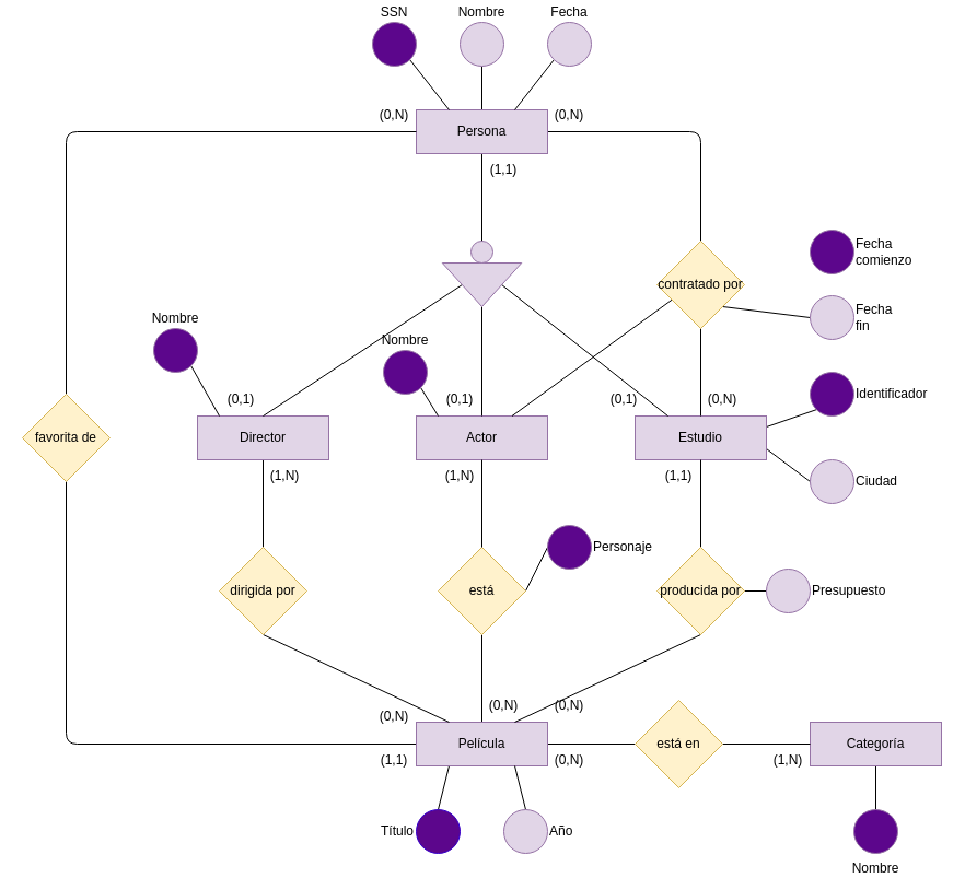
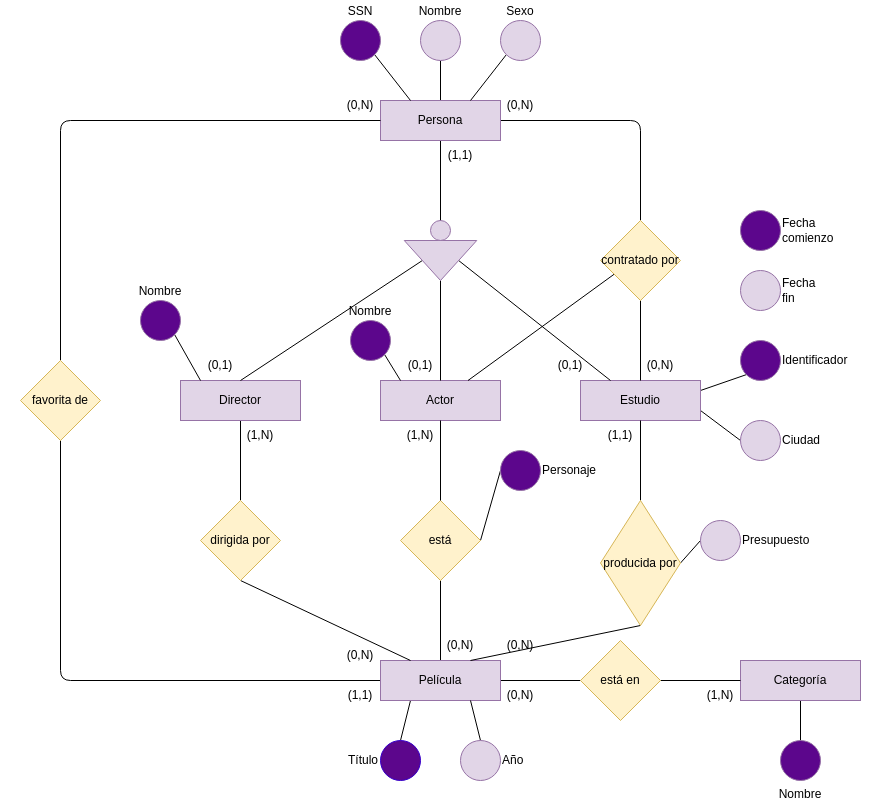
  <mxCell id="0" />
  <mxCell id="1" parent="0" />
  <mxCell id="2" style="edgeStyle=none;html=1;entryX=0.5;entryY=1;entryDx=0;entryDy=0;endArrow=none;endFill=0;exitX=0.5;exitY=0;exitDx=0;exitDy=0;" parent="1" target="14" edge="1" source="6"><mxGeometry relative="1" as="geometry"><mxPoint x="500" y="110" as="sourcePoint" /></mxGeometry></mxCell>
  <mxCell id="3" style="edgeStyle=none;html=1;exitX=1;exitY=0.5;exitDx=0;exitDy=0;entryX=0.5;entryY=0;entryDx=0;entryDy=0;endArrow=none;endFill=0;" edge="1" parent="1" source="6" target="46"><mxGeometry relative="1" as="geometry"><Array as="points"><mxPoint x="640" y="120" /></Array></mxGeometry></mxCell>
  <mxCell id="4" style="edgeStyle=none;html=1;exitX=0.5;exitY=1;exitDx=0;exitDy=0;entryX=0;entryY=0.5;entryDx=0;entryDy=0;endArrow=none;endFill=0;startArrow=none;" edge="1" parent="1" source="52" target="51"><mxGeometry relative="1" as="geometry" /></mxCell>
  <mxCell id="5" style="edgeStyle=none;html=1;exitX=0.5;exitY=1;exitDx=0;exitDy=0;entryX=0.5;entryY=1;entryDx=0;entryDy=0;endArrow=none;endFill=0;" edge="1" parent="1" source="6" target="52"><mxGeometry relative="1" as="geometry" /></mxCell>
  <mxCell id="6" value="Persona" style="rounded=0;whiteSpace=wrap;html=1;fillColor=#e1d5e7;strokeColor=#9673a6;" parent="1" vertex="1"><mxGeometry x="380" y="100" width="120" height="40" as="geometry" /></mxCell>
  <mxCell id="7" style="edgeStyle=none;html=1;exitX=1;exitY=0.5;exitDx=0;exitDy=0;entryX=0;entryY=0.5;entryDx=0;entryDy=0;endArrow=none;endFill=0;" parent="1" source="9" target="38" edge="1"><mxGeometry relative="1" as="geometry" /></mxCell>
  <mxCell id="8" style="edgeStyle=none;html=1;exitX=0.5;exitY=1;exitDx=0;exitDy=0;entryX=0;entryY=1;entryDx=0;entryDy=0;endArrow=none;endFill=0;" edge="1" parent="1" source="9" target="36"><mxGeometry relative="1" as="geometry" /></mxCell>
  <mxCell id="9" value="está" style="rhombus;whiteSpace=wrap;html=1;fillColor=#fff2cc;strokeColor=#d6b656;" parent="1" vertex="1"><mxGeometry x="400" y="500" width="80" height="80" as="geometry" /></mxCell>
  <mxCell id="10" style="edgeStyle=none;html=1;exitX=0.25;exitY=1;exitDx=0;exitDy=0;entryX=0.5;entryY=0;entryDx=0;entryDy=0;endArrow=none;endFill=0;" parent="1" source="13" target="15" edge="1"><mxGeometry relative="1" as="geometry" /></mxCell>
  <mxCell id="11" style="edgeStyle=none;html=1;exitX=1;exitY=0.5;exitDx=0;exitDy=0;entryX=0;entryY=0.5;entryDx=0;entryDy=0;endArrow=none;endFill=0;" parent="1" source="13" target="31" edge="1"><mxGeometry relative="1" as="geometry" /></mxCell>
  <mxCell id="12" style="edgeStyle=none;html=1;exitX=0;exitY=0.5;exitDx=0;exitDy=0;entryX=0.5;entryY=1;entryDx=0;entryDy=0;endArrow=none;endFill=0;" edge="1" parent="1" source="13" target="68"><mxGeometry relative="1" as="geometry"><Array as="points"><mxPoint x="60" y="680" /></Array></mxGeometry></mxCell>
  <mxCell id="13" value="Película" style="rounded=0;whiteSpace=wrap;html=1;fillColor=#e1d5e7;strokeColor=#9673a6;" parent="1" vertex="1"><mxGeometry x="380" y="660" width="120" height="40" as="geometry" /></mxCell>
  <mxCell id="14" value="Nombre" style="ellipse;whiteSpace=wrap;html=1;aspect=fixed;fillColor=#e1d5e7;strokeColor=#9673a6;verticalAlign=bottom;labelPosition=center;verticalLabelPosition=top;align=center;" parent="1" vertex="1"><mxGeometry x="420" y="20" width="40" height="40" as="geometry" /></mxCell>
  <mxCell id="15" value="Título" style="ellipse;whiteSpace=wrap;html=1;aspect=fixed;fillColor=#5C068C;fontColor=#000000;strokeColor=#3700CC;verticalAlign=middle;labelPosition=left;verticalLabelPosition=middle;align=right;" parent="1" vertex="1"><mxGeometry x="380" y="740" width="40" height="40" as="geometry" /></mxCell>
  <mxCell id="16" value="Actor" style="rounded=0;whiteSpace=wrap;html=1;fillColor=#e1d5e7;strokeColor=#9673a6;" parent="1" vertex="1"><mxGeometry x="380" y="380" width="120" height="40" as="geometry" /></mxCell>
  <mxCell id="17" style="edgeStyle=none;html=1;exitX=0.5;exitY=0;exitDx=0;exitDy=0;entryX=0.5;entryY=1;entryDx=0;entryDy=0;endArrow=none;endFill=0;" parent="1" source="9" target="16" edge="1"><mxGeometry relative="1" as="geometry"><mxPoint x="480" y="460" as="sourcePoint" /></mxGeometry></mxCell>
  <mxCell id="18" style="edgeStyle=none;html=1;exitX=0.5;exitY=0;exitDx=0;exitDy=0;entryX=0.5;entryY=1;entryDx=0;entryDy=0;endArrow=none;endFill=0;" parent="1" source="19" target="29" edge="1"><mxGeometry relative="1" as="geometry"><mxPoint x="860" y="590" as="targetPoint" /></mxGeometry></mxCell>
  <mxCell id="19" value="Nombre" style="ellipse;whiteSpace=wrap;html=1;aspect=fixed;fillColor=#5C068C;strokeColor=#9673a6;verticalAlign=top;labelPosition=center;verticalLabelPosition=bottom;align=center;" parent="1" vertex="1"><mxGeometry x="780" y="740" width="40" height="40" as="geometry" /></mxCell>
  <mxCell id="20" style="edgeStyle=none;html=1;exitX=0.5;exitY=0;exitDx=0;exitDy=0;entryX=0.5;entryY=1;entryDx=0;entryDy=0;endArrow=none;endFill=0;" parent="1" source="22" target="41" edge="1"><mxGeometry relative="1" as="geometry" /></mxCell>
  <mxCell id="21" style="edgeStyle=none;html=1;exitX=0.5;exitY=1;exitDx=0;exitDy=0;entryX=0.25;entryY=0;entryDx=0;entryDy=0;endArrow=none;endFill=0;" parent="1" source="22" target="13" edge="1"><mxGeometry relative="1" as="geometry" /></mxCell>
  <mxCell id="22" value="dirigida por" style="rhombus;whiteSpace=wrap;html=1;fillColor=#fff2cc;strokeColor=#d6b656;" parent="1" vertex="1"><mxGeometry x="200" y="500" width="80" height="80" as="geometry" /></mxCell>
  <mxCell id="23" style="edgeStyle=none;html=1;exitX=1;exitY=1;exitDx=0;exitDy=0;entryX=0.25;entryY=0;entryDx=0;entryDy=0;endArrow=none;endFill=0;" edge="1" parent="1" source="24" target="6"><mxGeometry relative="1" as="geometry" /></mxCell>
  <mxCell id="24" value="SSN" style="ellipse;whiteSpace=wrap;html=1;aspect=fixed;fillColor=#5C068C;strokeColor=#9673a6;verticalAlign=bottom;labelPosition=center;verticalLabelPosition=top;align=center;" parent="1" vertex="1"><mxGeometry x="340" y="20" width="40" height="40" as="geometry" /></mxCell>
  <mxCell id="25" style="edgeStyle=none;html=1;exitX=0;exitY=1;exitDx=0;exitDy=0;entryX=1;entryY=0.25;entryDx=0;entryDy=0;endArrow=none;endFill=0;" parent="1" source="26" edge="1" target="42"><mxGeometry relative="1" as="geometry"><mxPoint x="770" y="380" as="targetPoint" /></mxGeometry></mxCell>
  <mxCell id="26" value="Identificador" style="ellipse;whiteSpace=wrap;html=1;aspect=fixed;fillColor=#5C068C;strokeColor=#9673a6;verticalAlign=middle;labelPosition=right;verticalLabelPosition=middle;align=left;" parent="1" vertex="1"><mxGeometry x="740" y="340" width="40" height="40" as="geometry" /></mxCell>
  <mxCell id="27" style="edgeStyle=none;html=1;exitX=0;exitY=0.5;exitDx=0;exitDy=0;entryX=1;entryY=0.75;entryDx=0;entryDy=0;endArrow=none;endFill=0;" edge="1" parent="1" source="28" target="42"><mxGeometry relative="1" as="geometry" /></mxCell>
  <mxCell id="28" value="Ciudad" style="ellipse;whiteSpace=wrap;html=1;aspect=fixed;fillColor=#e1d5e7;strokeColor=#9673a6;verticalAlign=middle;labelPosition=right;verticalLabelPosition=middle;align=left;" parent="1" vertex="1"><mxGeometry x="740" y="420" width="40" height="40" as="geometry" /></mxCell>
  <mxCell id="29" value="Categoría" style="rounded=0;whiteSpace=wrap;html=1;fillColor=#e1d5e7;strokeColor=#9673a6;" parent="1" vertex="1"><mxGeometry x="740" y="660" width="120" height="40" as="geometry" /></mxCell>
  <mxCell id="30" style="edgeStyle=none;html=1;exitX=1;exitY=0.5;exitDx=0;exitDy=0;entryX=0;entryY=0.5;entryDx=0;entryDy=0;endArrow=none;endFill=0;" parent="1" source="31" target="29" edge="1"><mxGeometry relative="1" as="geometry" /></mxCell>
  <mxCell id="31" value="está en" style="rhombus;whiteSpace=wrap;html=1;fillColor=#fff2cc;strokeColor=#d6b656;" parent="1" vertex="1"><mxGeometry x="580" y="640" width="80" height="80" as="geometry" /></mxCell>
  <mxCell id="32" value="(0,N)" style="text;html=1;strokeColor=none;fillColor=none;align=center;verticalAlign=middle;whiteSpace=wrap;rounded=0;" parent="1" vertex="1"><mxGeometry x="500" y="90" width="40" height="30" as="geometry" /></mxCell>
  <mxCell id="33" value="(0,N)" style="text;html=1;strokeColor=none;fillColor=none;align=center;verticalAlign=middle;whiteSpace=wrap;rounded=0;" parent="1" vertex="1"><mxGeometry x="500" y="680" width="40" height="30" as="geometry" /></mxCell>
  <mxCell id="34" value="(0,N)" style="text;html=1;strokeColor=none;fillColor=none;align=center;verticalAlign=middle;whiteSpace=wrap;rounded=0;" parent="1" vertex="1"><mxGeometry x="340" y="640" width="40" height="30" as="geometry" /></mxCell>
  <mxCell id="35" style="edgeStyle=none;html=1;exitX=0.75;exitY=1;exitDx=0;exitDy=0;entryX=0.5;entryY=1;entryDx=0;entryDy=0;endArrow=none;endFill=0;" edge="1" parent="1" source="36" target="73"><mxGeometry relative="1" as="geometry" /></mxCell>
  <mxCell id="36" value="(0,N)" style="text;html=1;strokeColor=none;fillColor=none;align=center;verticalAlign=middle;whiteSpace=wrap;rounded=0;" parent="1" vertex="1"><mxGeometry x="440" y="630" width="40" height="30" as="geometry" /></mxCell>
  <mxCell id="37" value="(1,N)" style="text;html=1;strokeColor=none;fillColor=none;align=center;verticalAlign=middle;whiteSpace=wrap;rounded=0;" parent="1" vertex="1"><mxGeometry x="400" y="420" width="40" height="30" as="geometry" /></mxCell>
- <mxCell id="38" value="Personaje" style="ellipse;whiteSpace=wrap;html=1;aspect=fixed;fillColor=#5C068C;strokeColor=#9673a6;verticalAlign=middle;labelPosition=right;verticalLabelPosition=middle;align=left;" parent="1" vertex="1"><mxGeometry x="500" y="480" width="40" height="40" as="geometry" /></mxCell>
+ <mxCell id="38" value="Personaje" style="ellipse;whiteSpace=wrap;html=1;aspect=fixed;fillColor=#5C068C;strokeColor=#9673a6;verticalAlign=middle;labelPosition=right;verticalLabelPosition=middle;align=left;" parent="1" vertex="1"><mxGeometry x="500" y="450" width="40" height="40" as="geometry" /></mxCell>
  <mxCell id="39" style="edgeStyle=none;html=1;exitX=0;exitY=1;exitDx=0;exitDy=0;entryX=0.75;entryY=0;entryDx=0;entryDy=0;endArrow=none;endFill=0;" edge="1" parent="1" source="40" target="6"><mxGeometry relative="1" as="geometry" /></mxCell>
- <mxCell id="40" value="Fecha" style="ellipse;whiteSpace=wrap;html=1;aspect=fixed;fillColor=#e1d5e7;strokeColor=#9673a6;verticalAlign=bottom;labelPosition=center;verticalLabelPosition=top;align=center;" vertex="1" parent="1"><mxGeometry x="500" y="20" width="40" height="40" as="geometry" /></mxCell>
+ <mxCell id="40" value="Sexo" style="ellipse;whiteSpace=wrap;html=1;aspect=fixed;fillColor=#e1d5e7;strokeColor=#9673a6;verticalAlign=bottom;labelPosition=center;verticalLabelPosition=top;align=center;" vertex="1" parent="1"><mxGeometry x="500" y="20" width="40" height="40" as="geometry" /></mxCell>
  <mxCell id="41" value="Director" style="rounded=0;whiteSpace=wrap;html=1;fillColor=#e1d5e7;strokeColor=#9673a6;" vertex="1" parent="1"><mxGeometry x="180" y="380" width="120" height="40" as="geometry" /></mxCell>
  <mxCell id="42" value="Estudio" style="rounded=0;whiteSpace=wrap;html=1;fillColor=#e1d5e7;strokeColor=#9673a6;" vertex="1" parent="1"><mxGeometry x="580" y="380" width="120" height="40" as="geometry" /></mxCell>
  <mxCell id="43" style="edgeStyle=none;html=1;exitX=0.5;exitY=1;exitDx=0;exitDy=0;entryX=0.5;entryY=0;entryDx=0;entryDy=0;endArrow=none;endFill=0;" edge="1" parent="1" source="46" target="42"><mxGeometry relative="1" as="geometry" /></mxCell>
  <mxCell id="44" style="edgeStyle=none;html=1;exitX=1;exitY=0;exitDx=0;exitDy=0;endArrow=none;endFill=0;" edge="1" parent="1" source="46" target="16"><mxGeometry relative="1" as="geometry" /></mxCell>
- <mxCell id="45" style="edgeStyle=none;html=1;exitX=1;exitY=1;exitDx=0;exitDy=0;entryX=0;entryY=0.5;entryDx=0;entryDy=0;endArrow=none;endFill=0;" edge="1" parent="1" source="46" target="66"><mxGeometry relative="1" as="geometry" /></mxCell>
  <mxCell id="46" value="contratado por" style="rhombus;whiteSpace=wrap;html=1;fillColor=#fff2cc;strokeColor=#d6b656;" vertex="1" parent="1"><mxGeometry x="600" y="220" width="80" height="80" as="geometry" /></mxCell>
  <mxCell id="47" value="(0,N)" style="text;html=1;strokeColor=none;fillColor=none;align=center;verticalAlign=middle;whiteSpace=wrap;rounded=0;" vertex="1" parent="1"><mxGeometry x="640" y="350" width="40" height="30" as="geometry" /></mxCell>
  <mxCell id="48" style="edgeStyle=none;html=1;exitX=1;exitY=0.5;exitDx=0;exitDy=0;entryX=0;entryY=1;entryDx=0;entryDy=0;endArrow=none;endFill=0;" edge="1" parent="1" source="51"><mxGeometry relative="1" as="geometry"><mxPoint x="440" y="380" as="targetPoint" /></mxGeometry></mxCell>
  <mxCell id="49" style="edgeStyle=none;html=1;exitX=0.5;exitY=1;exitDx=0;exitDy=0;entryX=0.5;entryY=0;entryDx=0;entryDy=0;endArrow=none;endFill=0;" edge="1" parent="1" source="51" target="41"><mxGeometry relative="1" as="geometry" /></mxCell>
  <mxCell id="50" style="edgeStyle=none;html=1;exitX=0.5;exitY=0;exitDx=0;exitDy=0;entryX=0.25;entryY=0;entryDx=0;entryDy=0;endArrow=none;endFill=0;" edge="1" parent="1" source="51" target="42"><mxGeometry relative="1" as="geometry" /></mxCell>
  <mxCell id="51" value="" style="triangle;whiteSpace=wrap;html=1;fillColor=#e1d5e7;rotation=90;strokeColor=#9673a6;" vertex="1" parent="1"><mxGeometry x="420" y="223.75" width="40" height="72.5" as="geometry" /></mxCell>
  <mxCell id="52" value="" style="ellipse;whiteSpace=wrap;html=1;aspect=fixed;fillColor=#e1d5e7;strokeColor=#9673a6;verticalAlign=middle;labelPosition=right;verticalLabelPosition=middle;align=left;" vertex="1" parent="1"><mxGeometry x="430" y="220" width="20" height="20" as="geometry" /></mxCell>
  <mxCell id="53" value="(1,1)" style="text;html=1;strokeColor=none;fillColor=none;align=center;verticalAlign=middle;whiteSpace=wrap;rounded=0;" vertex="1" parent="1"><mxGeometry x="440" y="140" width="40" height="30" as="geometry" /></mxCell>
  <mxCell id="54" value="(0,1)" style="text;html=1;strokeColor=none;fillColor=none;align=center;verticalAlign=middle;whiteSpace=wrap;rounded=0;" vertex="1" parent="1"><mxGeometry x="550" y="350" width="40" height="30" as="geometry" /></mxCell>
  <mxCell id="55" value="(0,1)" style="text;html=1;strokeColor=none;fillColor=none;align=center;verticalAlign=middle;whiteSpace=wrap;rounded=0;" vertex="1" parent="1"><mxGeometry x="200" y="350" width="40" height="30" as="geometry" /></mxCell>
  <mxCell id="56" value="(0,1)" style="text;html=1;strokeColor=none;fillColor=none;align=center;verticalAlign=middle;whiteSpace=wrap;rounded=0;" vertex="1" parent="1"><mxGeometry x="400" y="350" width="40" height="30" as="geometry" /></mxCell>
  <mxCell id="57" style="edgeStyle=none;html=1;exitX=1;exitY=1;exitDx=0;exitDy=0;entryX=0;entryY=1;entryDx=0;entryDy=0;endArrow=none;endFill=0;" edge="1" parent="1" source="58" target="56"><mxGeometry relative="1" as="geometry" /></mxCell>
  <mxCell id="58" value="Nombre" style="ellipse;whiteSpace=wrap;html=1;aspect=fixed;fillColor=#5C068C;strokeColor=#9673a6;verticalAlign=bottom;labelPosition=center;verticalLabelPosition=top;align=center;" vertex="1" parent="1"><mxGeometry x="350" y="320" width="40" height="40" as="geometry" /></mxCell>
  <mxCell id="59" style="edgeStyle=none;html=1;exitX=1;exitY=1;exitDx=0;exitDy=0;entryX=0;entryY=1;entryDx=0;entryDy=0;endArrow=none;endFill=0;" edge="1" parent="1" source="60" target="55"><mxGeometry relative="1" as="geometry" /></mxCell>
  <mxCell id="60" value="Nombre" style="ellipse;whiteSpace=wrap;html=1;aspect=fixed;fillColor=#5C068C;strokeColor=#9673a6;verticalAlign=bottom;labelPosition=center;verticalLabelPosition=top;align=center;" vertex="1" parent="1"><mxGeometry x="140" y="300" width="40" height="40" as="geometry" /></mxCell>
  <mxCell id="61" value="(1,N)" style="text;html=1;strokeColor=none;fillColor=none;align=center;verticalAlign=middle;whiteSpace=wrap;rounded=0;" vertex="1" parent="1"><mxGeometry x="240" y="420" width="40" height="30" as="geometry" /></mxCell>
  <mxCell id="62" value="(1,N)" style="text;html=1;strokeColor=none;fillColor=none;align=center;verticalAlign=middle;whiteSpace=wrap;rounded=0;" vertex="1" parent="1"><mxGeometry x="700" y="680" width="40" height="30" as="geometry" /></mxCell>
  <mxCell id="63" style="edgeStyle=none;html=1;exitX=0.5;exitY=0;exitDx=0;exitDy=0;entryX=0.75;entryY=1;entryDx=0;entryDy=0;endArrow=none;endFill=0;" edge="1" parent="1" source="64" target="13"><mxGeometry relative="1" as="geometry" /></mxCell>
  <mxCell id="64" value="Año" style="ellipse;whiteSpace=wrap;html=1;aspect=fixed;fillColor=#e1d5e7;strokeColor=#9673a6;verticalAlign=middle;labelPosition=right;verticalLabelPosition=middle;align=left;" vertex="1" parent="1"><mxGeometry x="460" y="740" width="40" height="40" as="geometry" /></mxCell>
  <mxCell id="65" value="Fecha comienzo" style="ellipse;whiteSpace=wrap;html=1;aspect=fixed;fillColor=#5C068C;strokeColor=#9673a6;verticalAlign=middle;labelPosition=right;verticalLabelPosition=middle;align=left;" vertex="1" parent="1"><mxGeometry x="740" y="210" width="40" height="40" as="geometry" /></mxCell>
  <mxCell id="66" value="Fecha fin" style="ellipse;whiteSpace=wrap;html=1;aspect=fixed;fillColor=#e1d5e7;strokeColor=#9673a6;verticalAlign=middle;labelPosition=right;verticalLabelPosition=middle;align=left;" vertex="1" parent="1"><mxGeometry x="740" y="270" width="40" height="40" as="geometry" /></mxCell>
  <mxCell id="67" style="edgeStyle=none;html=1;exitX=0.5;exitY=0;exitDx=0;exitDy=0;entryX=0;entryY=0.5;entryDx=0;entryDy=0;endArrow=none;endFill=0;" edge="1" parent="1" source="68" target="6"><mxGeometry relative="1" as="geometry"><Array as="points"><mxPoint x="60" y="120" /></Array></mxGeometry></mxCell>
  <mxCell id="68" value="favorita de" style="rhombus;whiteSpace=wrap;html=1;fillColor=#fff2cc;strokeColor=#d6b656;" vertex="1" parent="1"><mxGeometry x="20" y="360" width="80" height="80" as="geometry" /></mxCell>
  <mxCell id="69" value="(1,1)" style="text;html=1;strokeColor=none;fillColor=none;align=center;verticalAlign=middle;whiteSpace=wrap;rounded=0;" vertex="1" parent="1"><mxGeometry x="340" y="680" width="40" height="30" as="geometry" /></mxCell>
  <mxCell id="70" value="(0,N)" style="text;html=1;strokeColor=none;fillColor=none;align=center;verticalAlign=middle;whiteSpace=wrap;rounded=0;" vertex="1" parent="1"><mxGeometry x="340" y="90" width="40" height="30" as="geometry" /></mxCell>
  <mxCell id="71" style="edgeStyle=none;html=1;exitX=0.5;exitY=0;exitDx=0;exitDy=0;entryX=0.5;entryY=1;entryDx=0;entryDy=0;endArrow=none;endFill=0;" edge="1" parent="1" source="73" target="42"><mxGeometry relative="1" as="geometry" /></mxCell>
  <mxCell id="72" style="edgeStyle=none;html=1;exitX=1;exitY=0.5;exitDx=0;exitDy=0;entryX=0;entryY=0.5;entryDx=0;entryDy=0;endArrow=none;endFill=0;" edge="1" parent="1" source="73" target="76"><mxGeometry relative="1" as="geometry" /></mxCell>
- <mxCell id="73" value="producida por" style="rhombus;whiteSpace=wrap;html=1;fillColor=#fff2cc;strokeColor=#d6b656;" vertex="1" parent="1"><mxGeometry x="600" y="500" width="80" height="80" as="geometry" /></mxCell>
+ <mxCell id="73" value="producida por" style="rhombus;whiteSpace=wrap;html=1;fillColor=#fff2cc;strokeColor=#d6b656;" vertex="1" parent="1"><mxGeometry x="600" y="500" width="80" height="125" as="geometry" /></mxCell>
  <mxCell id="74" value="(1,1)" style="text;html=1;strokeColor=none;fillColor=none;align=center;verticalAlign=middle;whiteSpace=wrap;rounded=0;" vertex="1" parent="1"><mxGeometry x="600" y="420" width="40" height="30" as="geometry" /></mxCell>
  <mxCell id="75" value="(0,N)" style="text;html=1;strokeColor=none;fillColor=none;align=center;verticalAlign=middle;whiteSpace=wrap;rounded=0;" vertex="1" parent="1"><mxGeometry x="500" y="630" width="40" height="30" as="geometry" /></mxCell>
  <mxCell id="76" value="Presupuesto" style="ellipse;whiteSpace=wrap;html=1;aspect=fixed;fillColor=#e1d5e7;strokeColor=#9673a6;verticalAlign=middle;labelPosition=right;verticalLabelPosition=middle;align=left;" vertex="1" parent="1"><mxGeometry x="700" y="520" width="40" height="40" as="geometry" /></mxCell>
